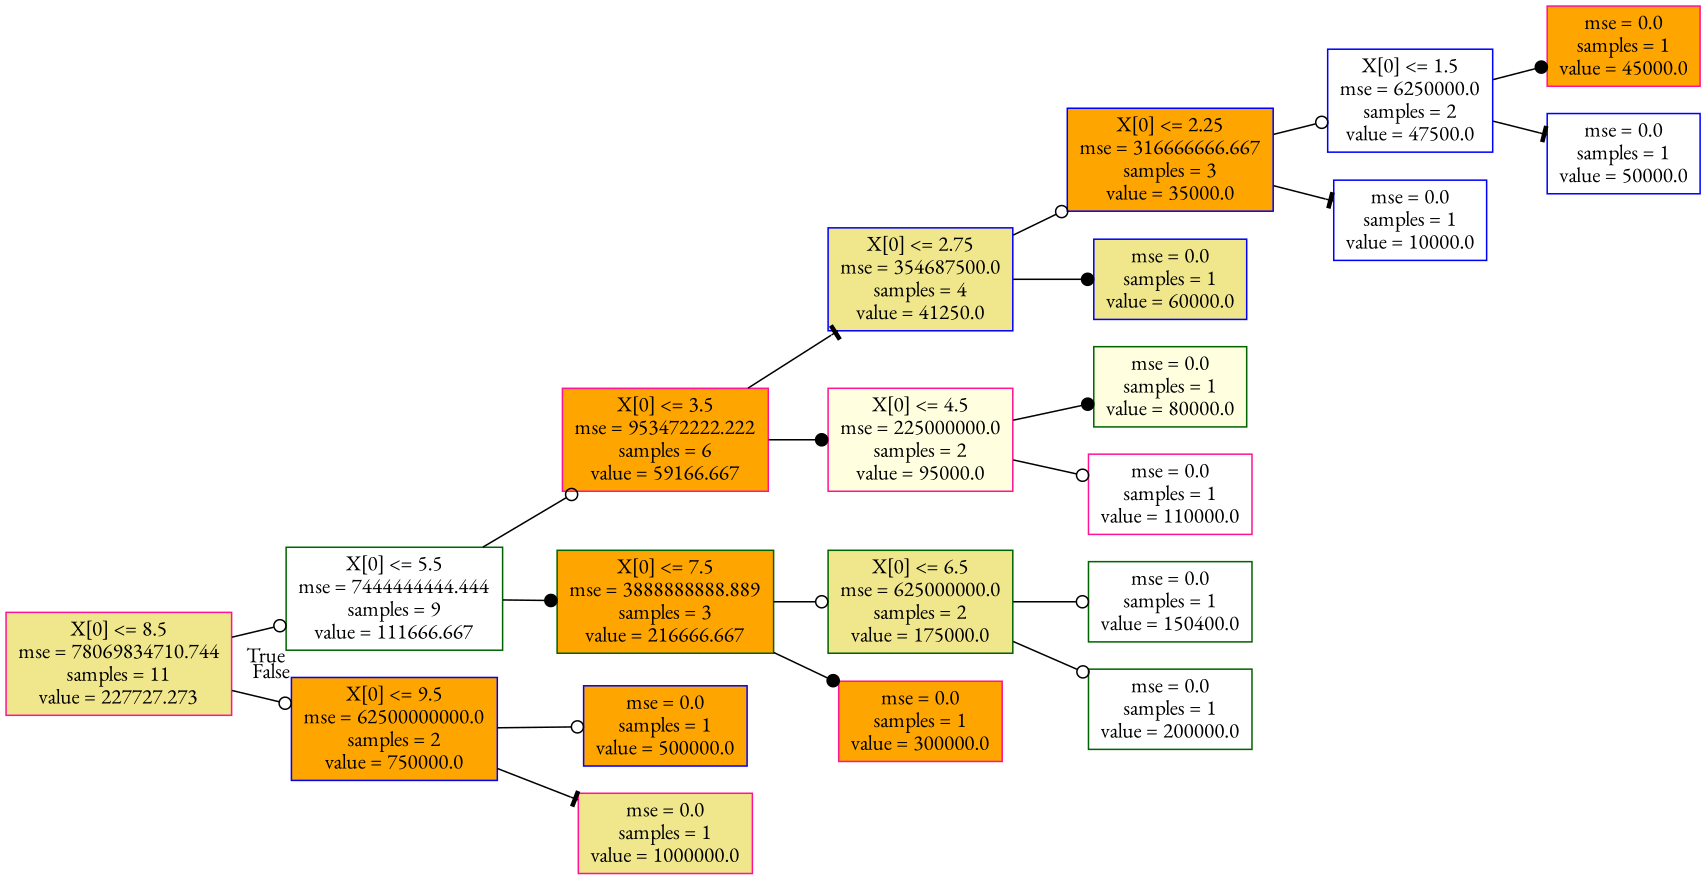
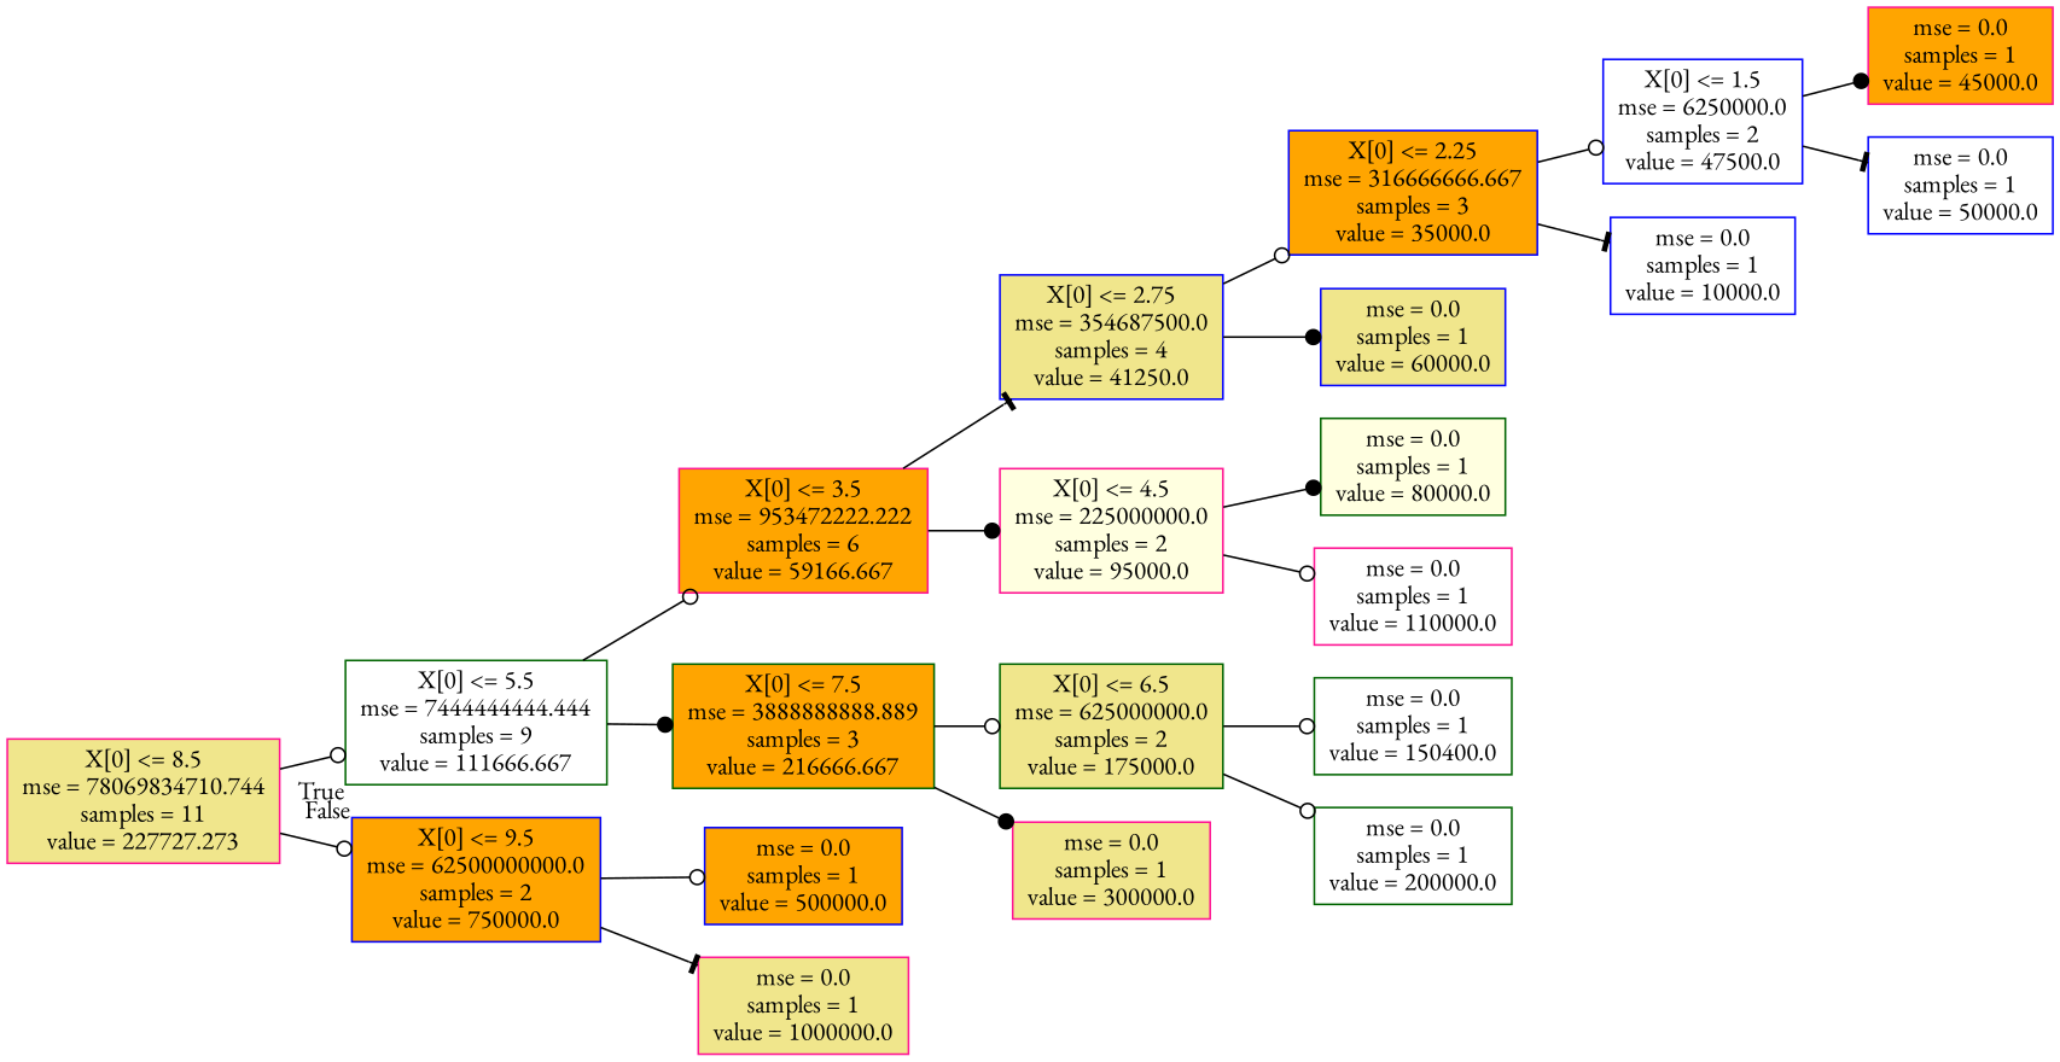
  digraph {
    fontname="EB Garamond"
    rankdir=LR
    node [color=blue fillcolor=white fontname="EB Garamond" shape=box style=filled]
    edge [arrowhead=odot fontname="EB Garamond"]
    n1 [color=deeppink fillcolor=khaki label="X[0] <= 8.5\nmse = 78069834710.744\nsamples = 11\nvalue = 227727.273"]
    n2 [color=darkgreen label="X[0] <= 5.5\nmse = 7444444444.444\nsamples = 9\nvalue = 111666.667"]
    n3 [fillcolor=orange label="X[0] <= 9.5\nmse = 62500000000.0\nsamples = 2\nvalue = 750000.0"]
    n4 [color=deeppink fillcolor=orange label="X[0] <= 3.5\nmse = 953472222.222\nsamples = 6\nvalue = 59166.667"]
    n5 [color=darkgreen fillcolor=orange label="X[0] <= 7.5\nmse = 3888888888.889\nsamples = 3\nvalue = 216666.667"]
    n6 [fillcolor=orange label="mse = 0.0\nsamples = 1\nvalue = 500000.0"]
    n7 [color=deeppink fillcolor=khaki label="mse = 0.0\nsamples = 1\nvalue = 1000000.0"]
    n8 [fillcolor=khaki label="X[0] <= 2.75\nmse = 354687500.0\nsamples = 4\nvalue = 41250.0"]
    n9 [color=deeppink fillcolor=lightyellow label="X[0] <= 4.5\nmse = 225000000.0\nsamples = 2\nvalue = 95000.0"]
    n10 [color=darkgreen fillcolor=khaki label="X[0] <= 6.5\nmse = 625000000.0\nsamples = 2\nvalue = 175000.0"]
-   n11 [color=deeppink fillcolor=orange label="mse = 0.0\nsamples = 1\nvalue = 300000.0"]
+   n11 [color=deeppink fillcolor=khaki label="mse = 0.0\nsamples = 1\nvalue = 300000.0"]
    n12 [fillcolor=orange label="X[0] <= 2.25\nmse = 316666666.667\nsamples = 3\nvalue = 35000.0"]
    n13 [fillcolor=khaki label="mse = 0.0\nsamples = 1\nvalue = 60000.0"]
    n14 [color=darkgreen fillcolor=lightyellow label="mse = 0.0\nsamples = 1\nvalue = 80000.0"]
    n15 [color=deeppink label="mse = 0.0\nsamples = 1\nvalue = 110000.0"]
    n16 [label="X[0] <= 1.5\nmse = 6250000.0\nsamples = 2\nvalue = 47500.0"]
    n17 [label="mse = 0.0\nsamples = 1\nvalue = 10000.0"]
    n18 [color=deeppink fillcolor=orange label="mse = 0.0\nsamples = 1\nvalue = 45000.0"]
    n19 [label="mse = 0.0\nsamples = 1\nvalue = 50000.0"]
    n20 [color=darkgreen label="mse = 0.0\nsamples = 1\nvalue = 150400.0"]
    n21 [color=darkgreen label="mse = 0.0\nsamples = 1\nvalue = 200000.0"]
    n1 -> n2 [headlabel=True labelangle=45 labeldistance=2.5]
    n1 -> n3 [headlabel=False labelangle=-45 labeldistance=2.5]
    n2 -> n4
    n2 -> n5 [arrowhead=dot]
    n3 -> n6
    n3 -> n7 [arrowhead=tee]
    n4 -> n8 [arrowhead=tee]
    n4 -> n9 [arrowhead=dot]
    n5 -> n10
    n5 -> n11 [arrowhead=dot]
    n8 -> n12
    n8 -> n13 [arrowhead=dot]
    n9 -> n14 [arrowhead=dot]
    n9 -> n15
    n10 -> n20
    n10 -> n21
    n12 -> n16
    n12 -> n17 [arrowhead=tee]
    n16 -> n18 [arrowhead=dot]
    n16 -> n19 [arrowhead=tee]
  }
